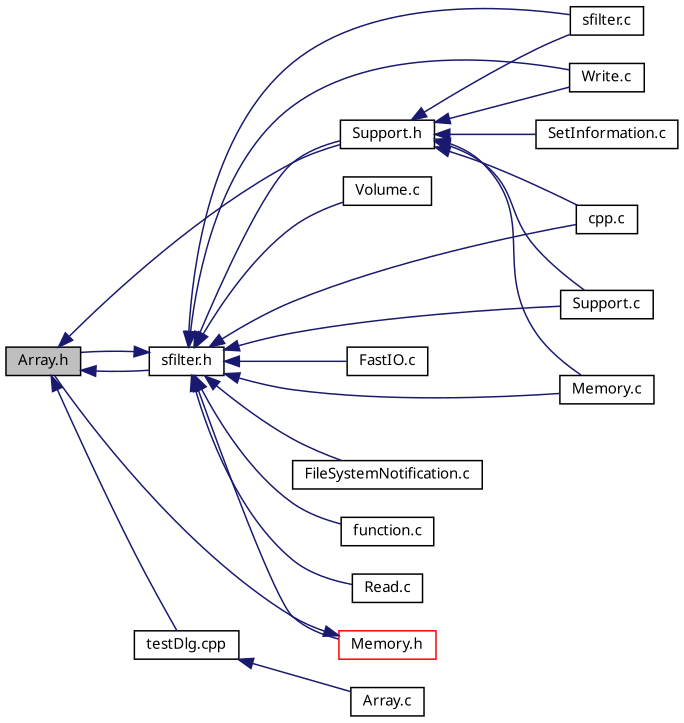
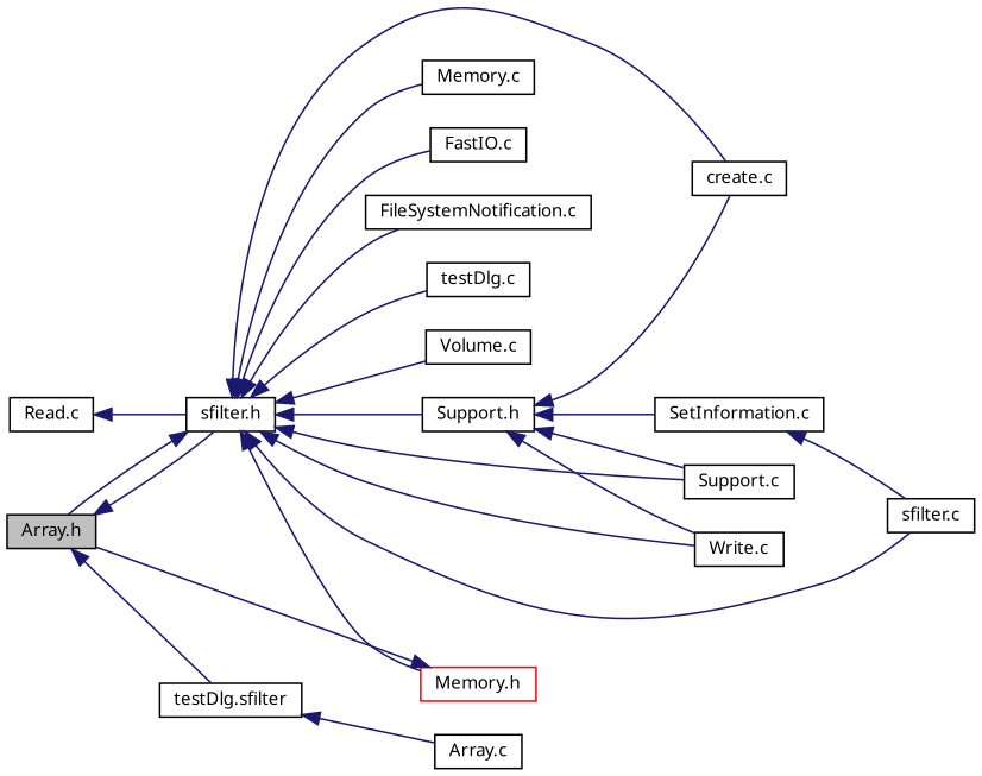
  digraph {
    fontname="Noto Sans"
    rankdir=LR
    node [color=black fillcolor=white fontname="Noto Sans" fontsize=10 shape=record style=filled]
    edge [color=midnightblue dir=back fontname="Noto Sans" fontsize=10 labelfontname="FreeSans.ttf" labelfontsize=10 style=solid]
    n1 [fillcolor=grey75 fontcolor=black height=0.2 label="Array.h" width=0.4]
    n2 [height=0.2 label="sfilter.h" width=0.4]
    n3 [height=0.2 label="Support.h" width=0.4]
-   n4 [height=0.2 label="testDlg.cpp" width=0.4]
+   n4 [height=0.2 label="testDlg.sfilter" width=0.4]
    n5 [height=0.2 label="Array.c" width=0.4]
    n6 [color=red height=0.2 label="Memory.h" width=0.4]
-   n7 [height=0.2 label="cpp.c" width=0.4]
+   n7 [height=0.2 label="create.c" width=0.4]
    n8 [height=0.2 label="Memory.c" width=0.4]
    n9 [height=0.2 label="FastIO.c" width=0.4]
    n10 [height=0.2 label="FileSystemNotification.c" width=0.4]
-   n11 [height=0.2 label="function.c" width=0.4]
+   n11 [height=0.2 label="testDlg.c" width=0.4]
    n12 [height=0.2 label="Read.c" width=0.4]
    n13 [height=0.2 label="sfilter.c" width=0.4]
    n14 [height=0.2 label="Support.c" width=0.4]
    n15 [height=0.2 label="Volume.c" width=0.4]
    n16 [height=0.2 label="Write.c" width=0.4]
    n17 [height=0.2 label="SetInformation.c" width=0.4]
    n1 -> n2
-   n1 -> n3
    n1 -> n4
    n2 -> n1
    n2 -> n3
    n2 -> n6
    n2 -> n7
    n2 -> n8
    n2 -> n9
    n2 -> n10
    n2 -> n11
-   n2 -> n12
+   n12 -> n2
    n2 -> n13
    n2 -> n14
    n2 -> n15
    n2 -> n16
    n3 -> n7
-   n3 -> n8
-   n3 -> n13
+   n17 -> n13
    n3 -> n14
    n3 -> n16
    n3 -> n17
    n4 -> n5
    n6 -> n1
  }
